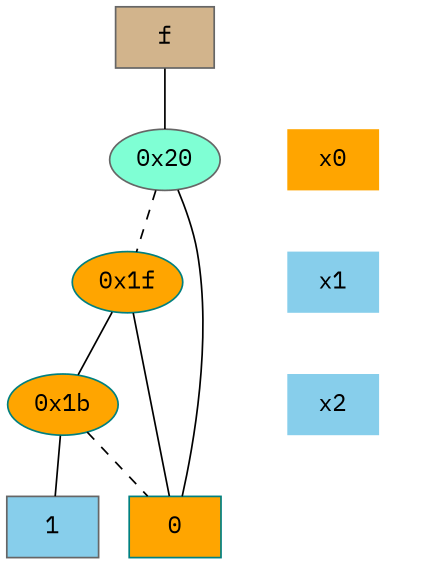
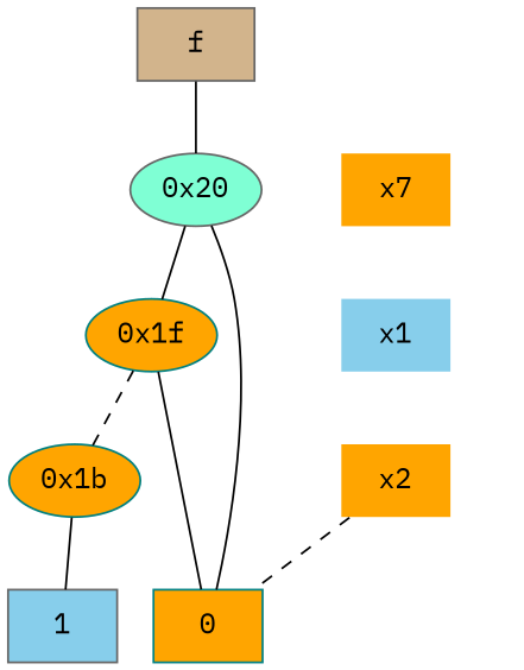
  digraph {
    fontname="IBM Plex Mono"
    node [fontname="IBM Plex Mono" shape=plaintext style=filled color=gray40 fillcolor=orange]
    edge [dir=none fontname="IBM Plex Mono"]
    "CONST NODES" [style=invis color="" fillcolor=""]
-   " x0 "
+   " x0 " [label=x7]
    " x1 " [color=teal fillcolor=skyblue]
-   " x2 " [fillcolor=skyblue]
+   " x2 "
    "  f  " [fillcolor=tan shape=box]
    "0x20" [fillcolor=aquamarine shape=""]
    "0x1f" [color=teal shape=""]
    "0x1b" [color=teal shape=""]
    n9 [color=teal label=0 shape=box]
    n10 [fillcolor=skyblue label=1 shape=box]
    subgraph sub_1 {
      "CONST NODES"
      " x0 "
      " x1 "
      " x2 "
    }
    subgraph sub_2 {
      rank=same
      "  f  "
    }
    subgraph sub_3 {
      rank=same
      " x0 "
      "0x20"
    }
    subgraph sub_4 {
      rank=same
      " x1 "
      "0x1f"
    }
    subgraph sub_5 {
      rank=same
      " x2 "
      "0x1b"
    }
    subgraph sub_6 {
      rank=same
      "CONST NODES"
      subgraph sub_7 {
        rank=same
        n9
        n10
      }
    }
    " x0 " -> " x1 " [style=invis]
    " x1 " -> " x2 " [style=invis]
    " x2 " -> "CONST NODES" [style=invis]
    "  f  " -> "0x20" [style=solid]
-   "0x20" -> "0x1f" [style=dashed]
+   "0x20" -> "0x1f"
    "0x20" -> n9 [style=solid]
-   "0x1f" -> "0x1b" [style=solid]
+   "0x1f" -> "0x1b" [style=dashed]
    "0x1f" -> n9
-   "0x1b" -> n9 [style=dashed]
+   " x2 " -> n9 [style=dashed]
    "0x1b" -> n10
  }
